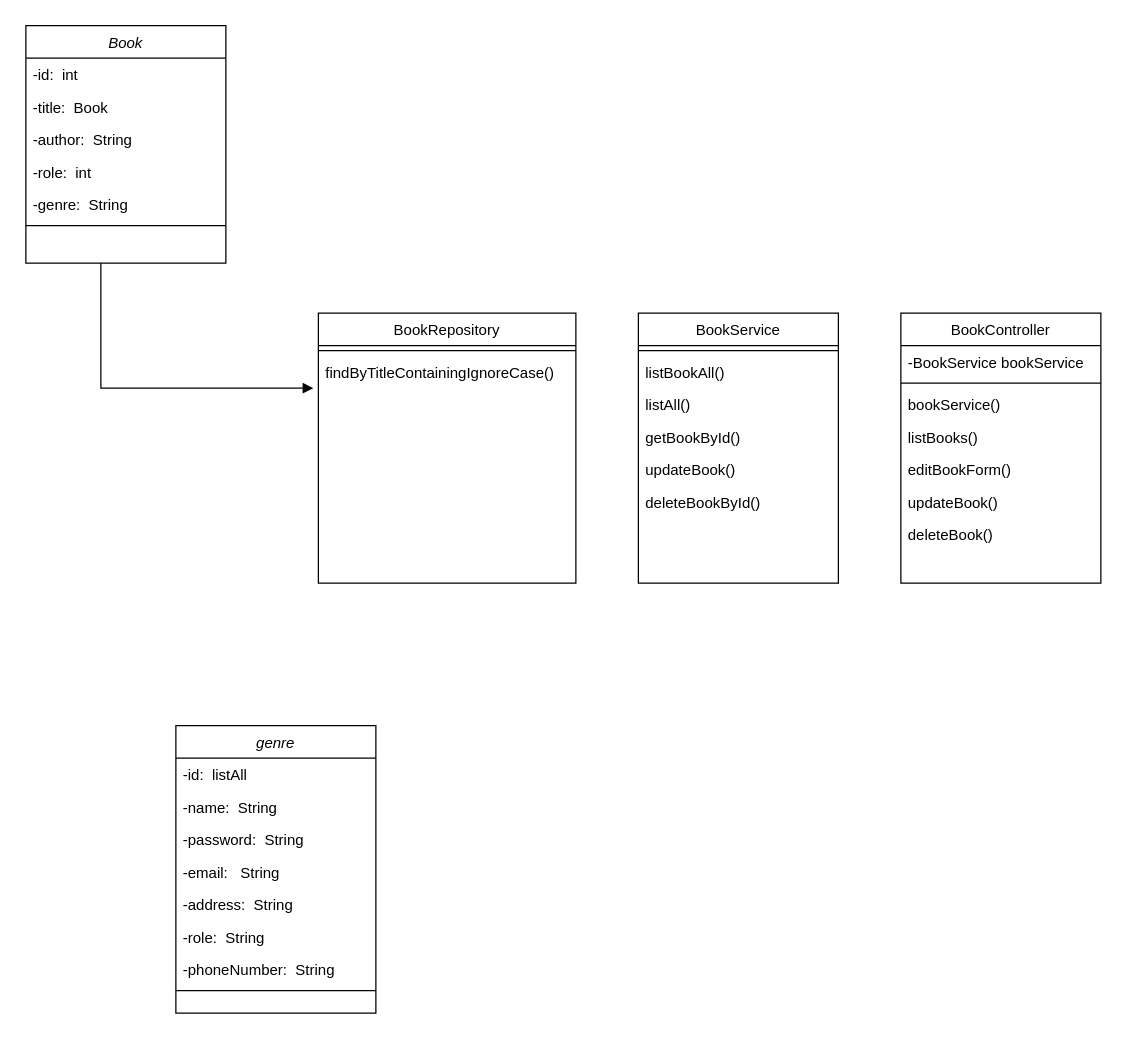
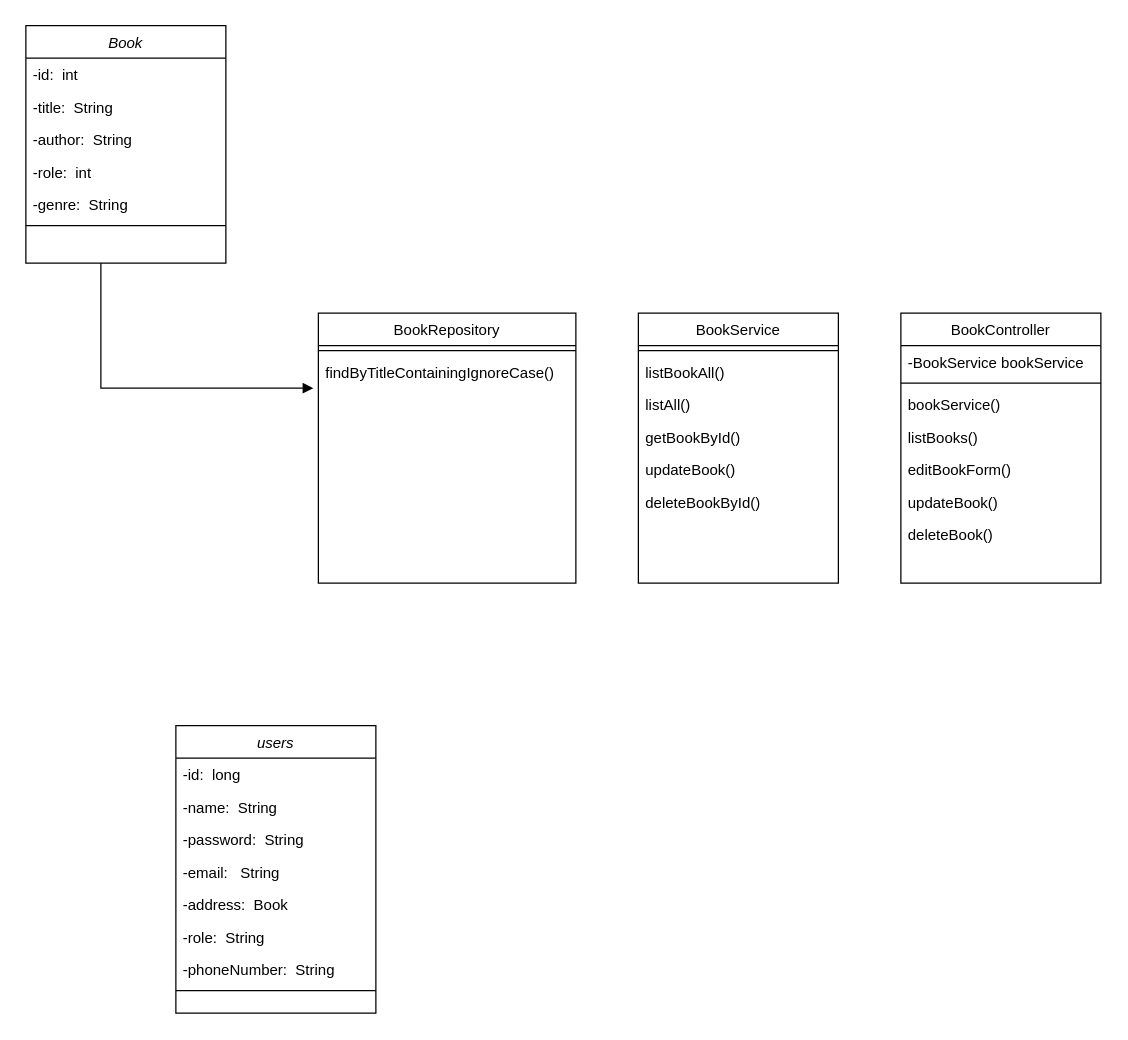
  <mxCell id="0" />
  <mxCell id="1" parent="0" />
  <mxCell id="2" value="Book" style="swimlane;fontStyle=2;align=center;verticalAlign=top;childLayout=stackLayout;horizontal=1;startSize=26;horizontalStack=0;resizeParent=1;resizeLast=0;collapsible=1;marginBottom=0;rounded=0;shadow=0;strokeWidth=1;" parent="1" vertex="1"><mxGeometry x="20" y="20" width="160" height="190" as="geometry"><mxRectangle x="230" y="140" width="160" height="26" as="alternateBounds" /></mxGeometry></mxCell>
  <mxCell id="3" value="-id:  int" style="text;align=left;verticalAlign=top;spacingLeft=4;spacingRight=4;overflow=hidden;rotatable=0;points=[[0,0.5],[1,0.5]];portConstraint=eastwest;rounded=0;shadow=0;html=0;" parent="2" vertex="1"><mxGeometry y="26" width="160" height="26" as="geometry" /></mxCell>
- <mxCell id="4" value="-title:  Book" style="text;align=left;verticalAlign=top;spacingLeft=4;spacingRight=4;overflow=hidden;rotatable=0;points=[[0,0.5],[1,0.5]];portConstraint=eastwest;rounded=0;shadow=0;html=0;" parent="2" vertex="1"><mxGeometry y="52" width="160" height="26" as="geometry" /></mxCell>
+ <mxCell id="4" value="-title:  String" style="text;align=left;verticalAlign=top;spacingLeft=4;spacingRight=4;overflow=hidden;rotatable=0;points=[[0,0.5],[1,0.5]];portConstraint=eastwest;rounded=0;shadow=0;html=0;" parent="2" vertex="1"><mxGeometry y="52" width="160" height="26" as="geometry" /></mxCell>
  <mxCell id="5" value="-author:  String" style="text;align=left;verticalAlign=top;spacingLeft=4;spacingRight=4;overflow=hidden;rotatable=0;points=[[0,0.5],[1,0.5]];portConstraint=eastwest;rounded=0;shadow=0;html=0;" parent="2" vertex="1"><mxGeometry y="78" width="160" height="26" as="geometry" /></mxCell>
  <mxCell id="6" value="-role:  int" style="text;align=left;verticalAlign=top;spacingLeft=4;spacingRight=4;overflow=hidden;rotatable=0;points=[[0,0.5],[1,0.5]];portConstraint=eastwest;rounded=0;shadow=0;html=0;" parent="2" vertex="1"><mxGeometry y="104" width="160" height="26" as="geometry" /></mxCell>
  <mxCell id="7" value="-genre:  String" style="text;align=left;verticalAlign=top;spacingLeft=4;spacingRight=4;overflow=hidden;rotatable=0;points=[[0,0.5],[1,0.5]];portConstraint=eastwest;rounded=0;shadow=0;html=0;" parent="2" vertex="1"><mxGeometry y="130" width="160" height="26" as="geometry" /></mxCell>
  <mxCell id="8" value="" style="line;html=1;strokeWidth=1;align=left;verticalAlign=middle;spacingTop=-1;spacingLeft=3;spacingRight=3;rotatable=0;labelPosition=right;points=[];portConstraint=eastwest;" parent="2" vertex="1"><mxGeometry y="156" width="160" height="8" as="geometry" /></mxCell>
  <mxCell id="9" value="BookRepository" style="swimlane;fontStyle=0;align=center;verticalAlign=top;childLayout=stackLayout;horizontal=1;startSize=26;horizontalStack=0;resizeParent=1;resizeLast=0;collapsible=1;marginBottom=0;rounded=0;shadow=0;strokeWidth=1;" parent="1" vertex="1"><mxGeometry x="254" y="250" width="206" height="216" as="geometry"><mxRectangle x="550" y="140" width="160" height="26" as="alternateBounds" /></mxGeometry></mxCell>
  <mxCell id="10" value="" style="line;html=1;strokeWidth=1;align=left;verticalAlign=middle;spacingTop=-1;spacingLeft=3;spacingRight=3;rotatable=0;labelPosition=right;points=[];portConstraint=eastwest;" parent="9" vertex="1"><mxGeometry y="26" width="206" height="8" as="geometry" /></mxCell>
  <mxCell id="11" value="findByTitleContainingIgnoreCase()" style="text;align=left;verticalAlign=top;spacingLeft=4;spacingRight=4;overflow=hidden;rotatable=0;points=[[0,0.5],[1,0.5]];portConstraint=eastwest;" parent="9" vertex="1"><mxGeometry y="34" width="206" height="26" as="geometry" /></mxCell>
  <mxCell id="12" value="BookService" style="swimlane;fontStyle=0;align=center;verticalAlign=top;childLayout=stackLayout;horizontal=1;startSize=26;horizontalStack=0;resizeParent=1;resizeLast=0;collapsible=1;marginBottom=0;rounded=0;shadow=0;strokeWidth=1;" parent="1" vertex="1"><mxGeometry x="510" y="250" width="160" height="216" as="geometry"><mxRectangle x="550" y="140" width="160" height="26" as="alternateBounds" /></mxGeometry></mxCell>
  <mxCell id="13" value="" style="line;html=1;strokeWidth=1;align=left;verticalAlign=middle;spacingTop=-1;spacingLeft=3;spacingRight=3;rotatable=0;labelPosition=right;points=[];portConstraint=eastwest;" parent="12" vertex="1"><mxGeometry y="26" width="160" height="8" as="geometry" /></mxCell>
  <mxCell id="14" value="listBookAll()" style="text;align=left;verticalAlign=top;spacingLeft=4;spacingRight=4;overflow=hidden;rotatable=0;points=[[0,0.5],[1,0.5]];portConstraint=eastwest;" parent="12" vertex="1"><mxGeometry y="34" width="160" height="26" as="geometry" /></mxCell>
  <mxCell id="15" value="listAll()" style="text;align=left;verticalAlign=top;spacingLeft=4;spacingRight=4;overflow=hidden;rotatable=0;points=[[0,0.5],[1,0.5]];portConstraint=eastwest;" parent="12" vertex="1"><mxGeometry y="60" width="160" height="26" as="geometry" /></mxCell>
  <mxCell id="16" value="getBookById()" style="text;align=left;verticalAlign=top;spacingLeft=4;spacingRight=4;overflow=hidden;rotatable=0;points=[[0,0.5],[1,0.5]];portConstraint=eastwest;" parent="12" vertex="1"><mxGeometry y="86" width="160" height="26" as="geometry" /></mxCell>
  <mxCell id="17" value="updateBook()" style="text;align=left;verticalAlign=top;spacingLeft=4;spacingRight=4;overflow=hidden;rotatable=0;points=[[0,0.5],[1,0.5]];portConstraint=eastwest;" parent="12" vertex="1"><mxGeometry y="112" width="160" height="26" as="geometry" /></mxCell>
  <mxCell id="18" value="deleteBookById()" style="text;align=left;verticalAlign=top;spacingLeft=4;spacingRight=4;overflow=hidden;rotatable=0;points=[[0,0.5],[1,0.5]];portConstraint=eastwest;" parent="12" vertex="1"><mxGeometry y="138" width="160" height="26" as="geometry" /></mxCell>
  <mxCell id="19" value="BookController" style="swimlane;fontStyle=0;align=center;verticalAlign=top;childLayout=stackLayout;horizontal=1;startSize=26;horizontalStack=0;resizeParent=1;resizeLast=0;collapsible=1;marginBottom=0;rounded=0;shadow=0;strokeWidth=1;" parent="1" vertex="1"><mxGeometry x="720" y="250" width="160" height="216" as="geometry"><mxRectangle x="550" y="140" width="160" height="26" as="alternateBounds" /></mxGeometry></mxCell>
  <mxCell id="20" value="-BookService bookService" style="text;align=left;verticalAlign=top;spacingLeft=4;spacingRight=4;overflow=hidden;rotatable=0;points=[[0,0.5],[1,0.5]];portConstraint=eastwest;" parent="19" vertex="1"><mxGeometry y="26" width="160" height="26" as="geometry" /></mxCell>
  <mxCell id="21" value="" style="line;html=1;strokeWidth=1;align=left;verticalAlign=middle;spacingTop=-1;spacingLeft=3;spacingRight=3;rotatable=0;labelPosition=right;points=[];portConstraint=eastwest;" parent="19" vertex="1"><mxGeometry y="52" width="160" height="8" as="geometry" /></mxCell>
  <mxCell id="22" value="bookService()" style="text;align=left;verticalAlign=top;spacingLeft=4;spacingRight=4;overflow=hidden;rotatable=0;points=[[0,0.5],[1,0.5]];portConstraint=eastwest;" parent="19" vertex="1"><mxGeometry y="60" width="160" height="26" as="geometry" /></mxCell>
  <mxCell id="23" value="listBooks()" style="text;align=left;verticalAlign=top;spacingLeft=4;spacingRight=4;overflow=hidden;rotatable=0;points=[[0,0.5],[1,0.5]];portConstraint=eastwest;" parent="19" vertex="1"><mxGeometry y="86" width="160" height="26" as="geometry" /></mxCell>
  <mxCell id="24" value="editBookForm()" style="text;align=left;verticalAlign=top;spacingLeft=4;spacingRight=4;overflow=hidden;rotatable=0;points=[[0,0.5],[1,0.5]];portConstraint=eastwest;" parent="19" vertex="1"><mxGeometry y="112" width="160" height="26" as="geometry" /></mxCell>
  <mxCell id="25" value="updateBook()" style="text;align=left;verticalAlign=top;spacingLeft=4;spacingRight=4;overflow=hidden;rotatable=0;points=[[0,0.5],[1,0.5]];portConstraint=eastwest;" parent="19" vertex="1"><mxGeometry y="138" width="160" height="26" as="geometry" /></mxCell>
  <mxCell id="26" value="deleteBook()" style="text;align=left;verticalAlign=top;spacingLeft=4;spacingRight=4;overflow=hidden;rotatable=0;points=[[0,0.5],[1,0.5]];portConstraint=eastwest;" parent="19" vertex="1"><mxGeometry y="164" width="160" height="26" as="geometry" /></mxCell>
  <mxCell id="27" style="edgeStyle=orthogonalEdgeStyle;rounded=0;orthogonalLoop=1;jettySize=auto;html=1;endArrow=block;startFill=0;endFill=1;" parent="1" edge="1"><mxGeometry relative="1" as="geometry"><mxPoint x="250" y="310" as="targetPoint" /><mxPoint x="80" y="210" as="sourcePoint" /><Array as="points"><mxPoint x="80" y="310" /><mxPoint x="250" y="310" /></Array></mxGeometry></mxCell>
- <mxCell id="28" value="genre" style="swimlane;fontStyle=2;align=center;verticalAlign=top;childLayout=stackLayout;horizontal=1;startSize=26;horizontalStack=0;resizeParent=1;resizeLast=0;collapsible=1;marginBottom=0;rounded=0;shadow=0;strokeWidth=1;" vertex="1" parent="1"><mxGeometry x="140" y="580" width="160" height="230" as="geometry"><mxRectangle x="230" y="140" width="160" height="26" as="alternateBounds" /></mxGeometry></mxCell>
- <mxCell id="29" value="-id:  listAll" style="text;align=left;verticalAlign=top;spacingLeft=4;spacingRight=4;overflow=hidden;rotatable=0;points=[[0,0.5],[1,0.5]];portConstraint=eastwest;rounded=0;shadow=0;html=0;" vertex="1" parent="28"><mxGeometry y="26" width="160" height="26" as="geometry" /></mxCell>
+ <mxCell id="28" value="users" style="swimlane;fontStyle=2;align=center;verticalAlign=top;childLayout=stackLayout;horizontal=1;startSize=26;horizontalStack=0;resizeParent=1;resizeLast=0;collapsible=1;marginBottom=0;rounded=0;shadow=0;strokeWidth=1;" vertex="1" parent="1"><mxGeometry x="140" y="580" width="160" height="230" as="geometry"><mxRectangle x="230" y="140" width="160" height="26" as="alternateBounds" /></mxGeometry></mxCell>
+ <mxCell id="29" value="-id:  long" style="text;align=left;verticalAlign=top;spacingLeft=4;spacingRight=4;overflow=hidden;rotatable=0;points=[[0,0.5],[1,0.5]];portConstraint=eastwest;rounded=0;shadow=0;html=0;" vertex="1" parent="28"><mxGeometry y="26" width="160" height="26" as="geometry" /></mxCell>
  <mxCell id="30" value="-name:  String" style="text;align=left;verticalAlign=top;spacingLeft=4;spacingRight=4;overflow=hidden;rotatable=0;points=[[0,0.5],[1,0.5]];portConstraint=eastwest;rounded=0;shadow=0;html=0;" vertex="1" parent="28"><mxGeometry y="52" width="160" height="26" as="geometry" /></mxCell>
  <mxCell id="31" value="-password:  String" style="text;align=left;verticalAlign=top;spacingLeft=4;spacingRight=4;overflow=hidden;rotatable=0;points=[[0,0.5],[1,0.5]];portConstraint=eastwest;rounded=0;shadow=0;html=0;" vertex="1" parent="28"><mxGeometry y="78" width="160" height="26" as="geometry" /></mxCell>
  <mxCell id="32" value="-email:   String" style="text;align=left;verticalAlign=top;spacingLeft=4;spacingRight=4;overflow=hidden;rotatable=0;points=[[0,0.5],[1,0.5]];portConstraint=eastwest;rounded=0;shadow=0;html=0;" vertex="1" parent="28"><mxGeometry y="104" width="160" height="26" as="geometry" /></mxCell>
- <mxCell id="33" value="-address:  String" style="text;align=left;verticalAlign=top;spacingLeft=4;spacingRight=4;overflow=hidden;rotatable=0;points=[[0,0.5],[1,0.5]];portConstraint=eastwest;rounded=0;shadow=0;html=0;" vertex="1" parent="28"><mxGeometry y="130" width="160" height="26" as="geometry" /></mxCell>
+ <mxCell id="33" value="-address:  Book" style="text;align=left;verticalAlign=top;spacingLeft=4;spacingRight=4;overflow=hidden;rotatable=0;points=[[0,0.5],[1,0.5]];portConstraint=eastwest;rounded=0;shadow=0;html=0;" vertex="1" parent="28"><mxGeometry y="130" width="160" height="26" as="geometry" /></mxCell>
  <mxCell id="34" value="-role:  String" style="text;align=left;verticalAlign=top;spacingLeft=4;spacingRight=4;overflow=hidden;rotatable=0;points=[[0,0.5],[1,0.5]];portConstraint=eastwest;rounded=0;shadow=0;html=0;" vertex="1" parent="28"><mxGeometry y="156" width="160" height="26" as="geometry" /></mxCell>
  <mxCell id="35" value="-phoneNumber:  String" style="text;align=left;verticalAlign=top;spacingLeft=4;spacingRight=4;overflow=hidden;rotatable=0;points=[[0,0.5],[1,0.5]];portConstraint=eastwest;rounded=0;shadow=0;html=0;" vertex="1" parent="28"><mxGeometry y="182" width="160" height="26" as="geometry" /></mxCell>
  <mxCell id="36" value="" style="line;html=1;strokeWidth=1;align=left;verticalAlign=middle;spacingTop=-1;spacingLeft=3;spacingRight=3;rotatable=0;labelPosition=right;points=[];portConstraint=eastwest;" vertex="1" parent="28"><mxGeometry y="208" width="160" height="8" as="geometry" /></mxCell>
